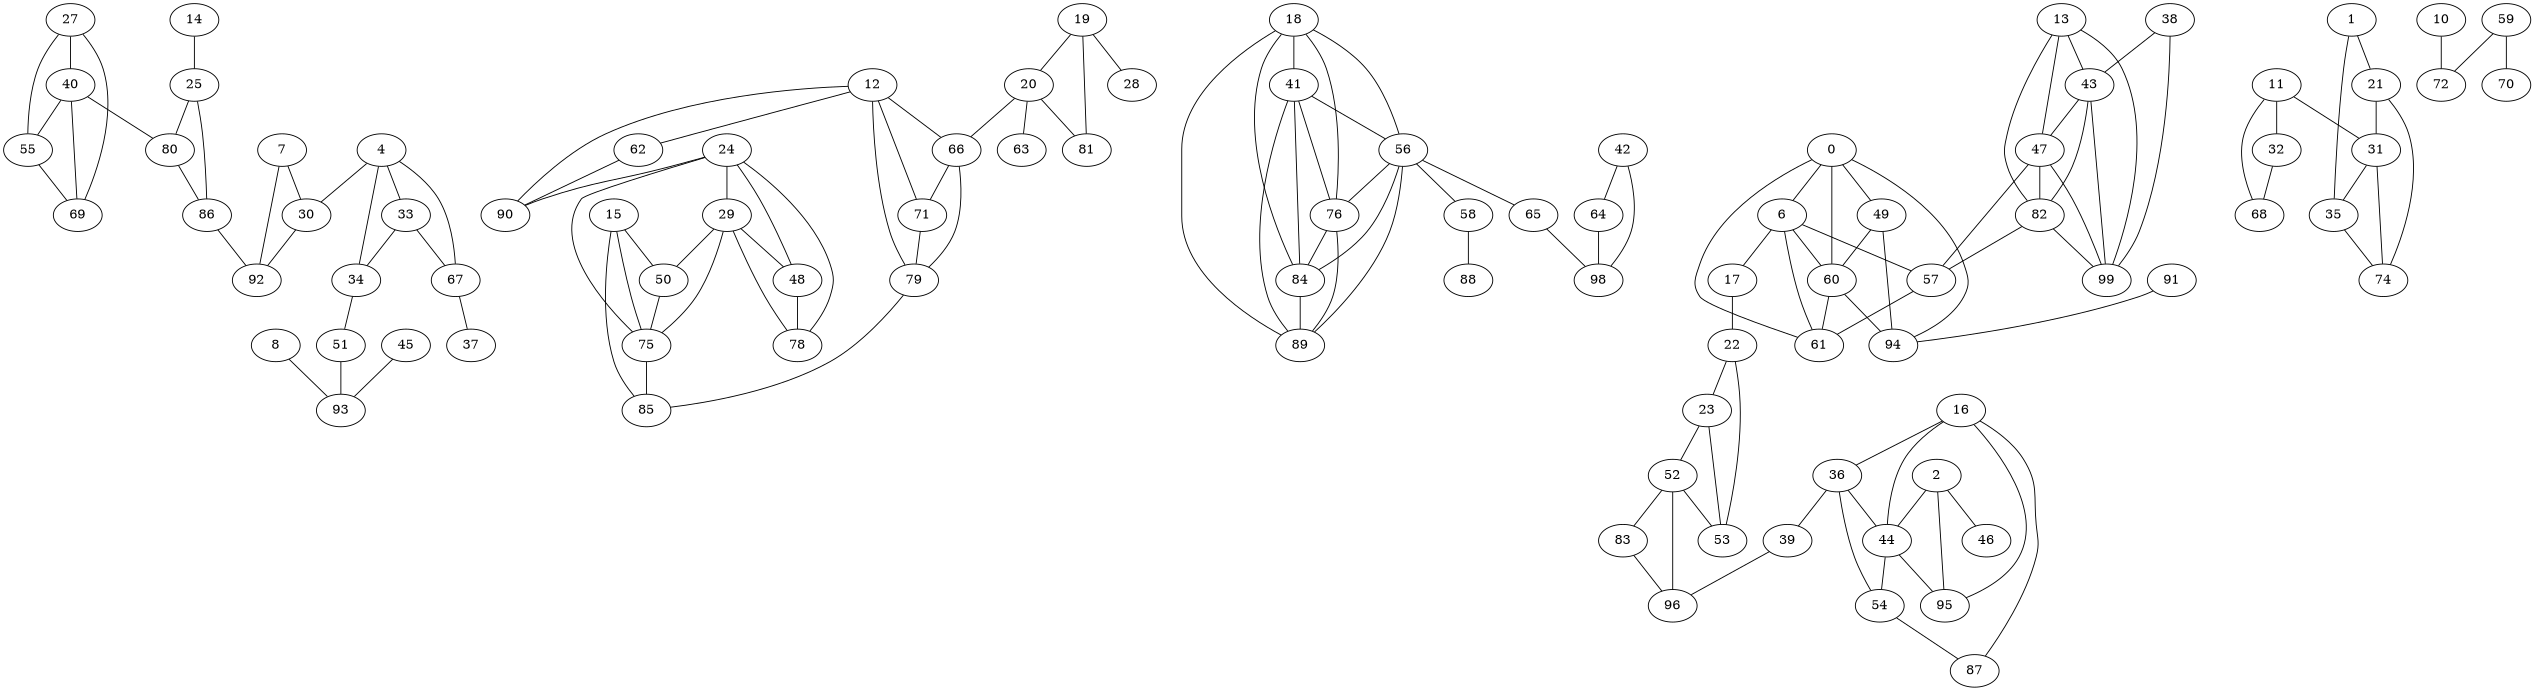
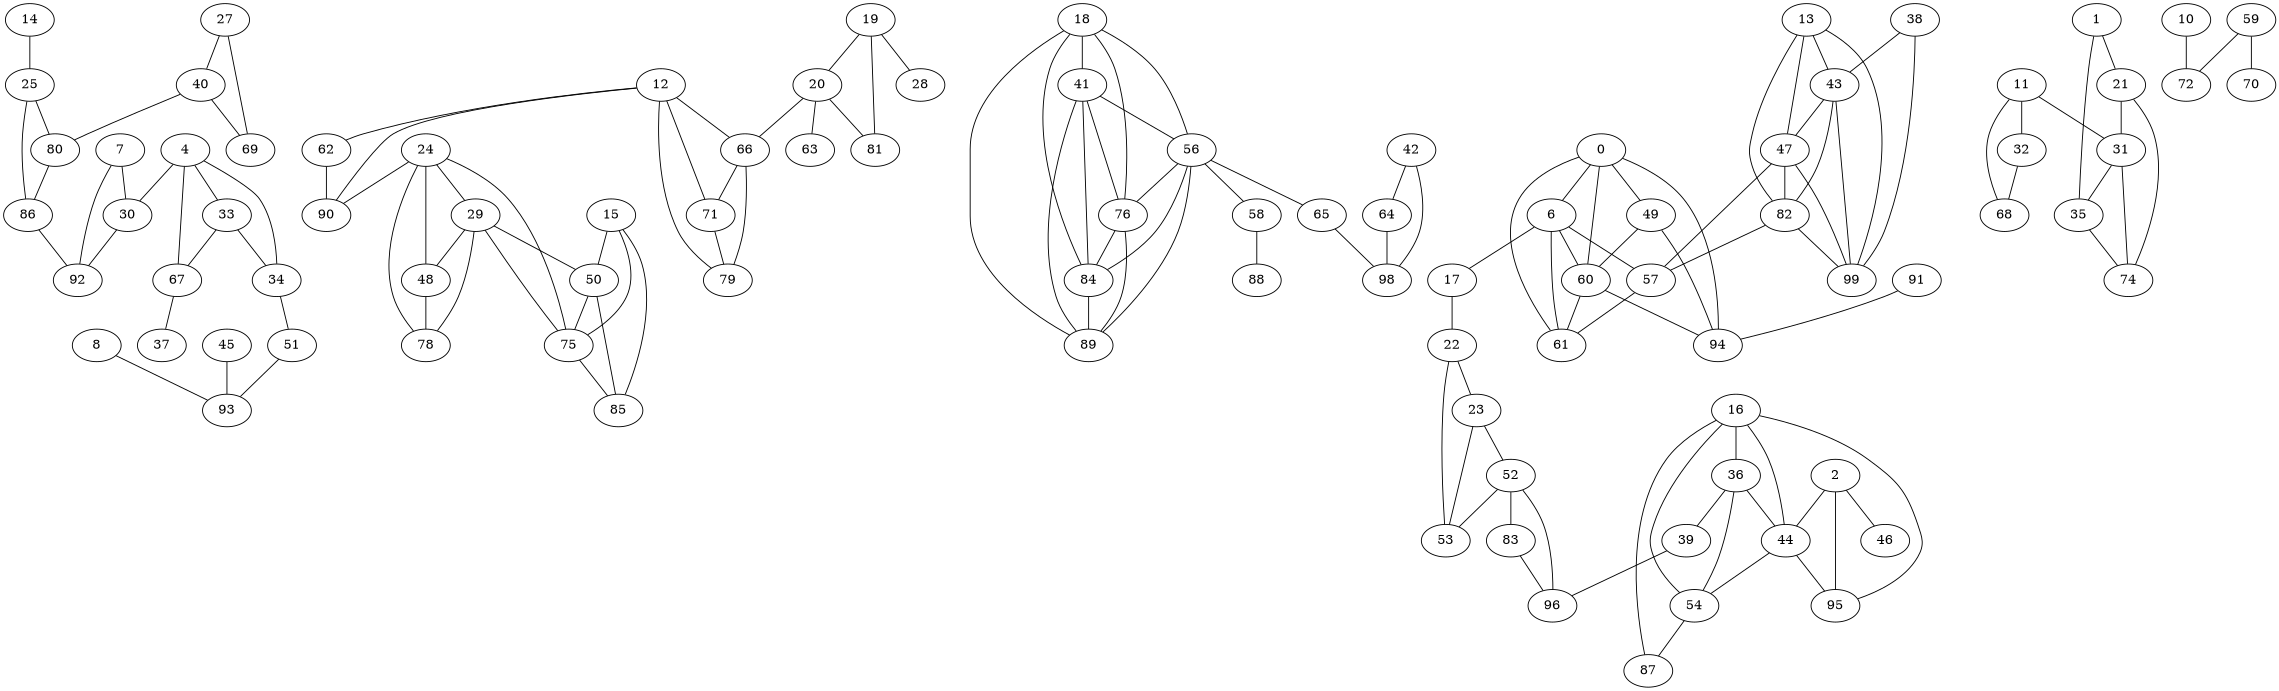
  graph {
-   55
    69
    62
    90
    84
    89
    50
    75
    85
    80
    86
    92
    76
    0
    60
    6
    61
    49
    94
    57
    17
    66
    79
    71
    16
    54
    44
    95
    36
    87
    39
    24
    78
    48
    29
    18
    41
    56
    58
    65
    20
    81
    63
    25
    13
    82
    43
    99
    47
    83
    96
    11
    32
    68
    31
    35
    74
    59
    72
    70
    51
    93
    40
    22
    7
    30
    21
    1
    88
    98
    12
    38
    42
    64
    52
    53
    15
    23
    33
    34
    67
    n82 [label=37]
    14
    4
    19
    28
    n87 [label=27]
    2
    46
    10
    8
    91
    45
-   55 -- 69
    62 -- 90
    84 -- 89
    50 -- 75
-   79 -- 85
+   50 -- 85
    75 -- 85
    80 -- 86
    86 -- 92
    76 -- 84
    76 -- 89
    0 -- 60
    0 -- 6
    0 -- 61
    0 -- 49
    0 -- 94
    60 -- 61
    60 -- 94
    6 -- 60
    6 -- 61
    6 -- 57
    6 -- 17
    49 -- 60
    49 -- 94
    57 -- 61
    17 -- 22
    66 -- 79
    66 -- 71
    71 -- 79
+   16 -- 54
    16 -- 44
    16 -- 95
    16 -- 36
    16 -- 87
    54 -- 87
    44 -- 54
    44 -- 95
    36 -- 54
    36 -- 44
    36 -- 39
    39 -- 96
    24 -- 90
    24 -- 75
    24 -- 78
    24 -- 48
    24 -- 29
    48 -- 78
    29 -- 50
    29 -- 75
    29 -- 78
    29 -- 48
    18 -- 84
    18 -- 89
    18 -- 76
    18 -- 41
    18 -- 56
    41 -- 84
    41 -- 89
    41 -- 76
    41 -- 56
    56 -- 84
    56 -- 89
    56 -- 76
    56 -- 58
    56 -- 65
    58 -- 88
    65 -- 98
    20 -- 66
    20 -- 81
    20 -- 63
    25 -- 80
    25 -- 86
    13 -- 82
    13 -- 43
    13 -- 99
    13 -- 47
    82 -- 57
    82 -- 99
    43 -- 82
    43 -- 99
    43 -- 47
    47 -- 57
    47 -- 82
    47 -- 99
    83 -- 96
    11 -- 32
    11 -- 68
    11 -- 31
    32 -- 68
    31 -- 35
    31 -- 74
    35 -- 74
    59 -- 72
    59 -- 70
    51 -- 93
-   40 -- 55
    40 -- 69
    40 -- 80
    22 -- 53
    22 -- 23
    7 -- 92
    7 -- 30
    30 -- 92
    21 -- 31
    21 -- 74
    1 -- 35
    1 -- 21
    12 -- 62
    12 -- 90
    12 -- 66
    12 -- 79
    12 -- 71
    38 -- 43
    38 -- 99
    42 -- 98
    42 -- 64
    64 -- 98
    52 -- 83
    52 -- 96
    52 -- 53
    15 -- 50
    15 -- 75
    15 -- 85
    23 -- 52
    23 -- 53
    33 -- 34
    33 -- 67
    34 -- 51
    67 -- n82
    14 -- 25
    4 -- 30
    4 -- 33
    4 -- 34
    4 -- 67
    19 -- 20
    19 -- 81
    19 -- 28
-   n87 -- 55
    n87 -- 69
    n87 -- 40
    2 -- 44
    2 -- 95
    2 -- 46
    10 -- 72
    8 -- 93
    91 -- 94
    45 -- 93
  }
